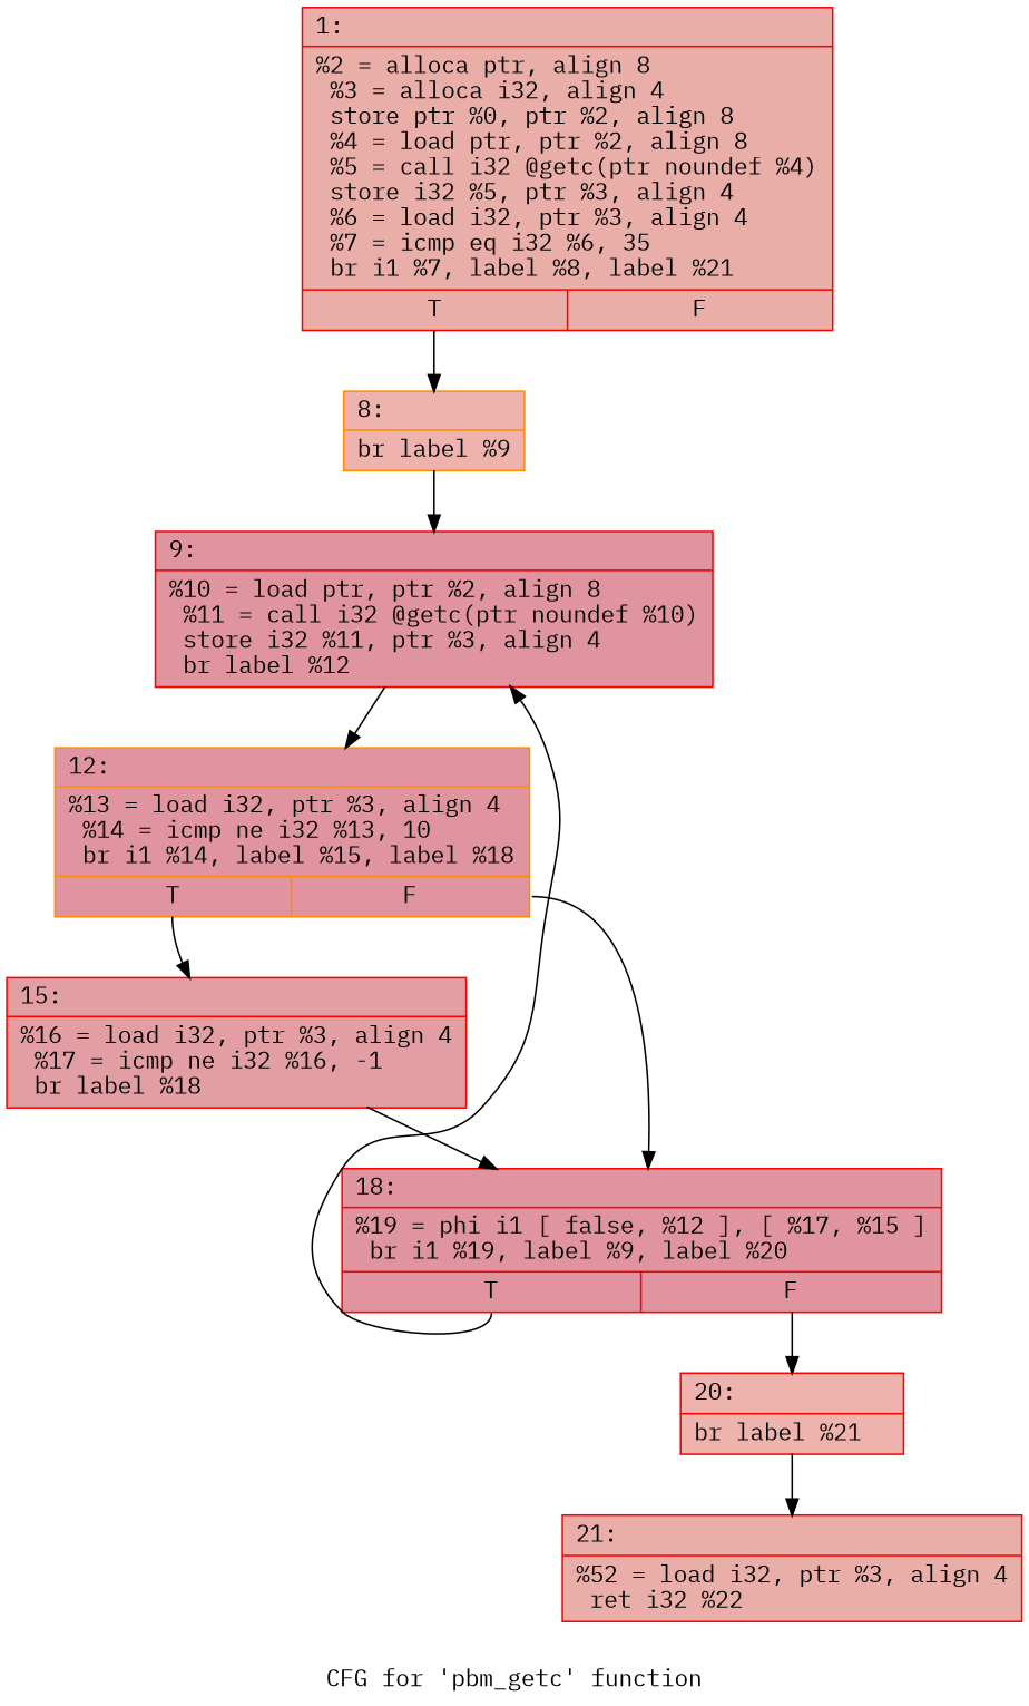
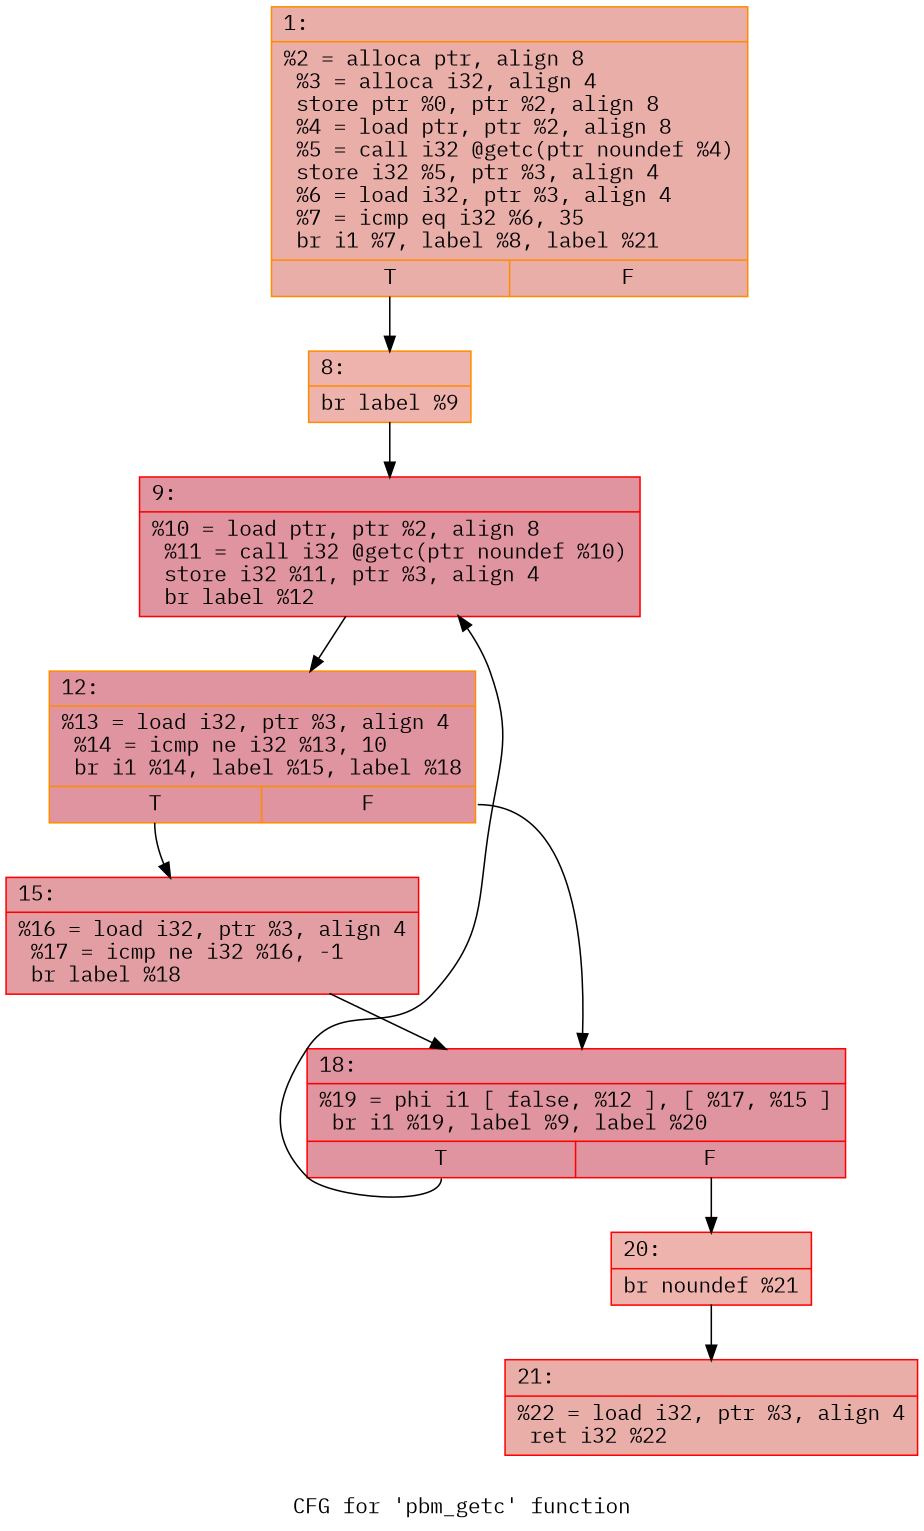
  digraph {
    fontname="IBM Plex Mono"
    label="CFG for 'pbm_getc' function"
    node [color=red fillcolor="#b70d2870" fontname="IBM Plex Mono" shape=record style=filled]
    edge [fontname="IBM Plex Mono"]
-   n1 [fillcolor="#d0473d70" label="{1:\l|  %2 = alloca ptr, align 8\l  %3 = alloca i32, align 4\l  store ptr %0, ptr %2, align 8\l  %4 = load ptr, ptr %2, align 8\l  %5 = call i32 @getc(ptr noundef %4)\l  store i32 %5, ptr %3, align 4\l  %6 = load i32, ptr %3, align 4\l  %7 = icmp eq i32 %6, 35\l  br i1 %7, label %8, label %21\l|{<s0>T|<s1>F}}"]
+   n1 [color=darkorange fillcolor="#d0473d70" label="{1:\l|  %2 = alloca ptr, align 8\l  %3 = alloca i32, align 4\l  store ptr %0, ptr %2, align 8\l  %4 = load ptr, ptr %2, align 8\l  %5 = call i32 @getc(ptr noundef %4)\l  store i32 %5, ptr %3, align 4\l  %6 = load i32, ptr %3, align 4\l  %7 = icmp eq i32 %6, 35\l  br i1 %7, label %8, label %21\l|{<s0>T|<s1>F}}"]
    n2 [color=darkorange fillcolor="#d6524470" label="{8:\l|  br label %9\l}"]
    n3 [label="{9:\l|  %10 = load ptr, ptr %2, align 8\l  %11 = call i32 @getc(ptr noundef %10)\l  store i32 %11, ptr %3, align 4\l  br label %12\l}"]
-   n4 [fillcolor="#d0473d70" label="{21:\l|  %52 = load i32, ptr %3, align 4\l  ret i32 %22\l}"]
+   n4 [fillcolor="#d0473d70" label="{21:\l|  %22 = load i32, ptr %3, align 4\l  ret i32 %22\l}"]
    n5 [color=darkorange label="{12:\l|  %13 = load i32, ptr %3, align 4\l  %14 = icmp ne i32 %13, 10\l  br i1 %14, label %15, label %18\l|{<s0>T|<s1>F}}"]
    n6 [fillcolor="#be242e70" label="{15:\l|  %16 = load i32, ptr %3, align 4\l  %17 = icmp ne i32 %16, -1\l  br label %18\l}"]
    n7 [label="{18:\l|  %19 = phi i1 [ false, %12 ], [ %17, %15 ]\l  br i1 %19, label %9, label %20\l|{<s0>T|<s1>F}}"]
-   n8 [fillcolor="#d6524470" label="{20:\l|  br label %21\l}"]
+   n8 [fillcolor="#d6524470" label="{20:\l|  br noundef %21\l}"]
    n1 -> n2 [tailport=s0]
    n2 -> n3
    n3 -> n5
    n5 -> n6 [tailport=s0]
    n5 -> n7 [tailport=s1]
    n6 -> n7
    n7 -> n3 [tailport=s0]
    n7 -> n8 [tailport=s1]
    n8 -> n4
  }
